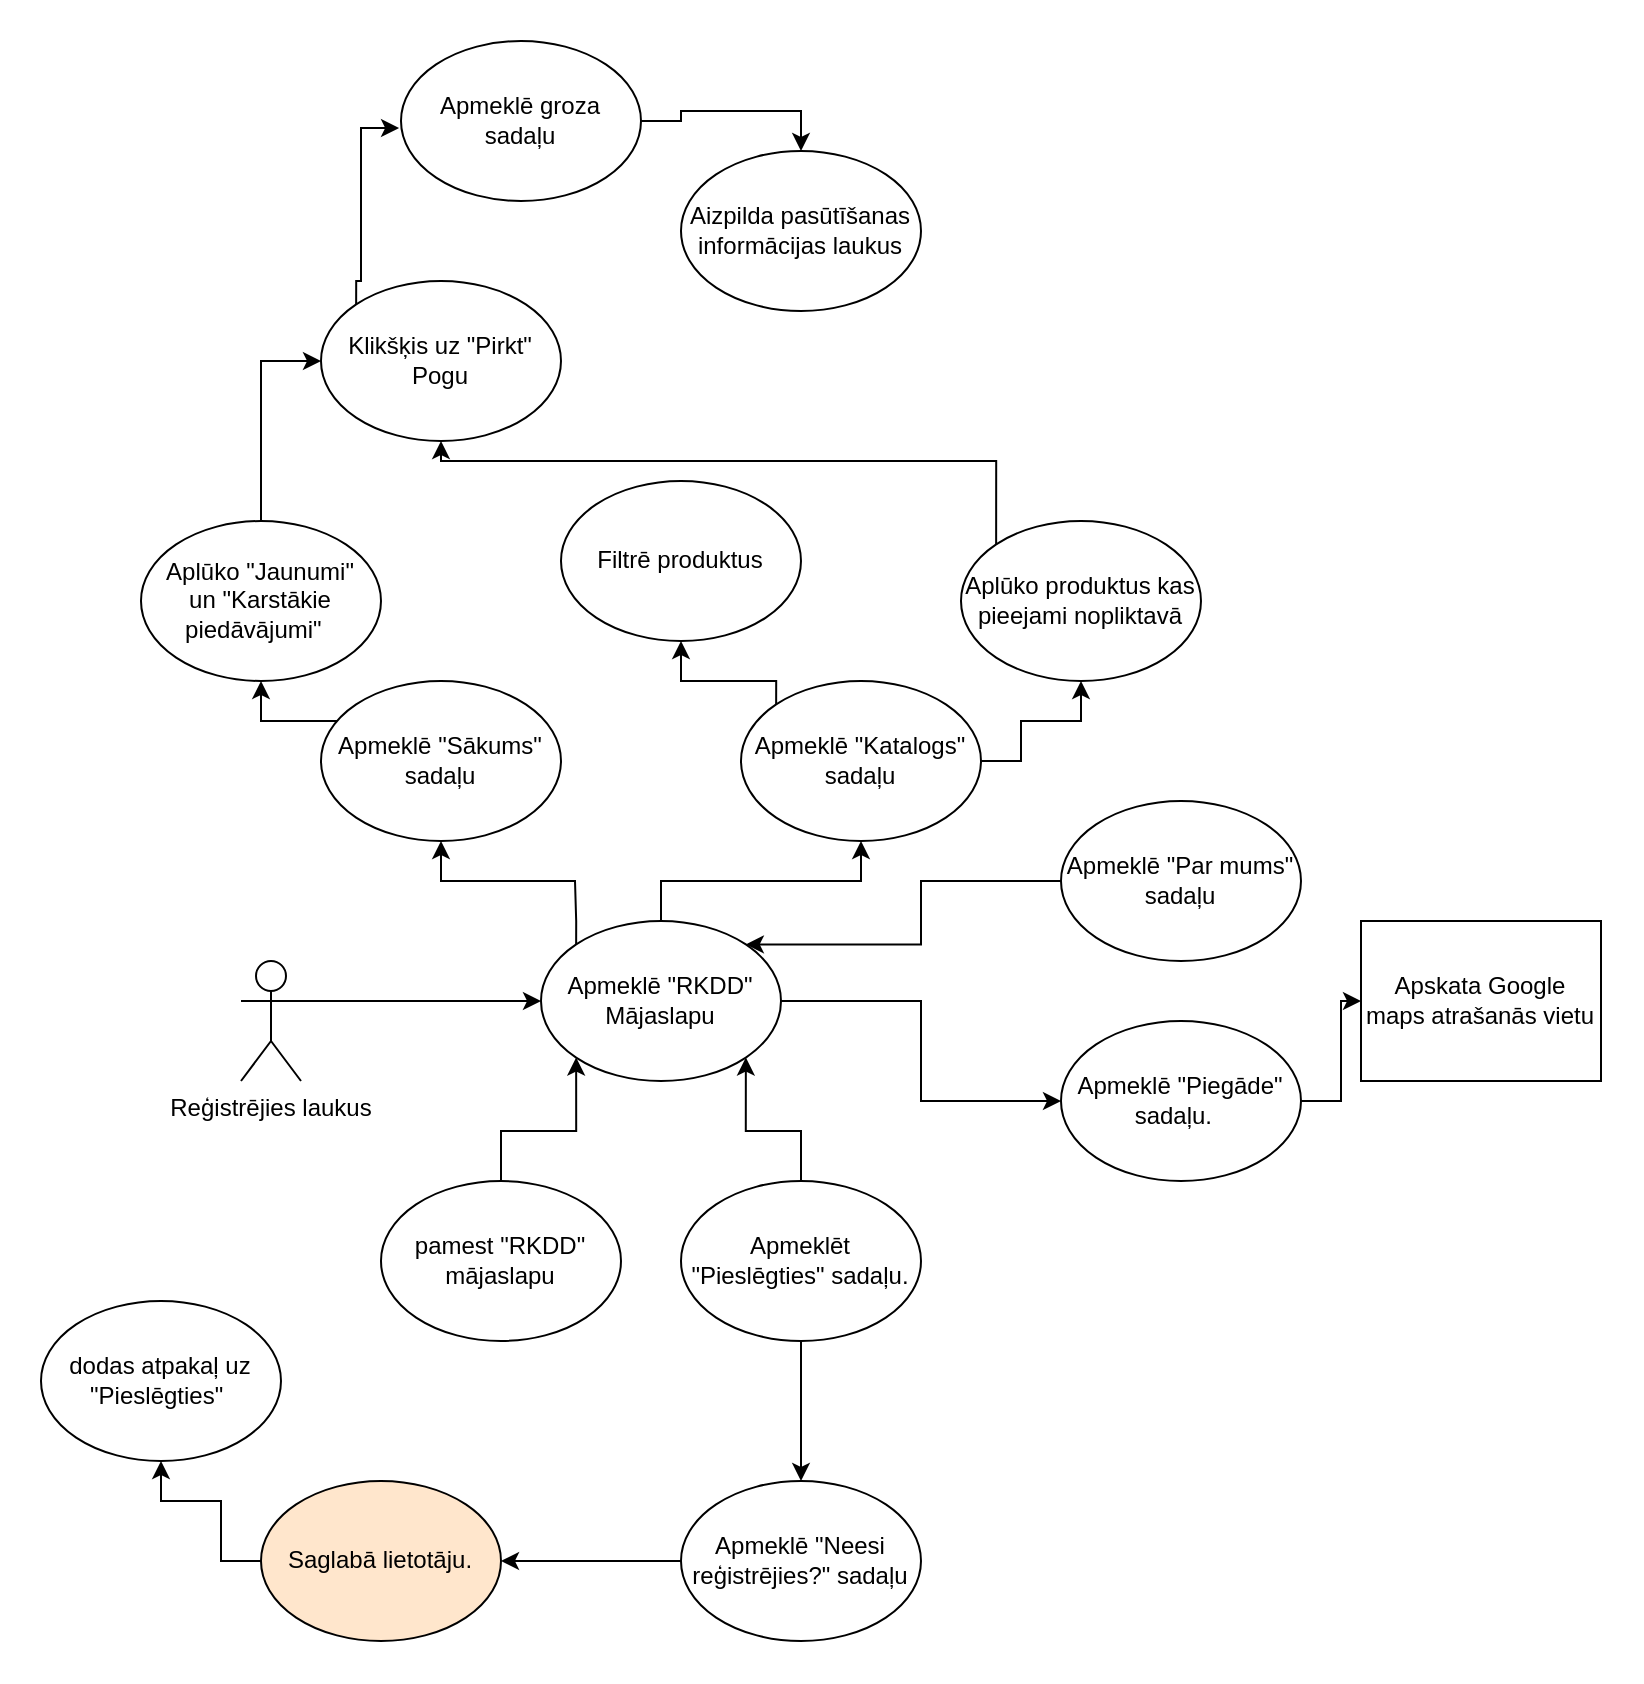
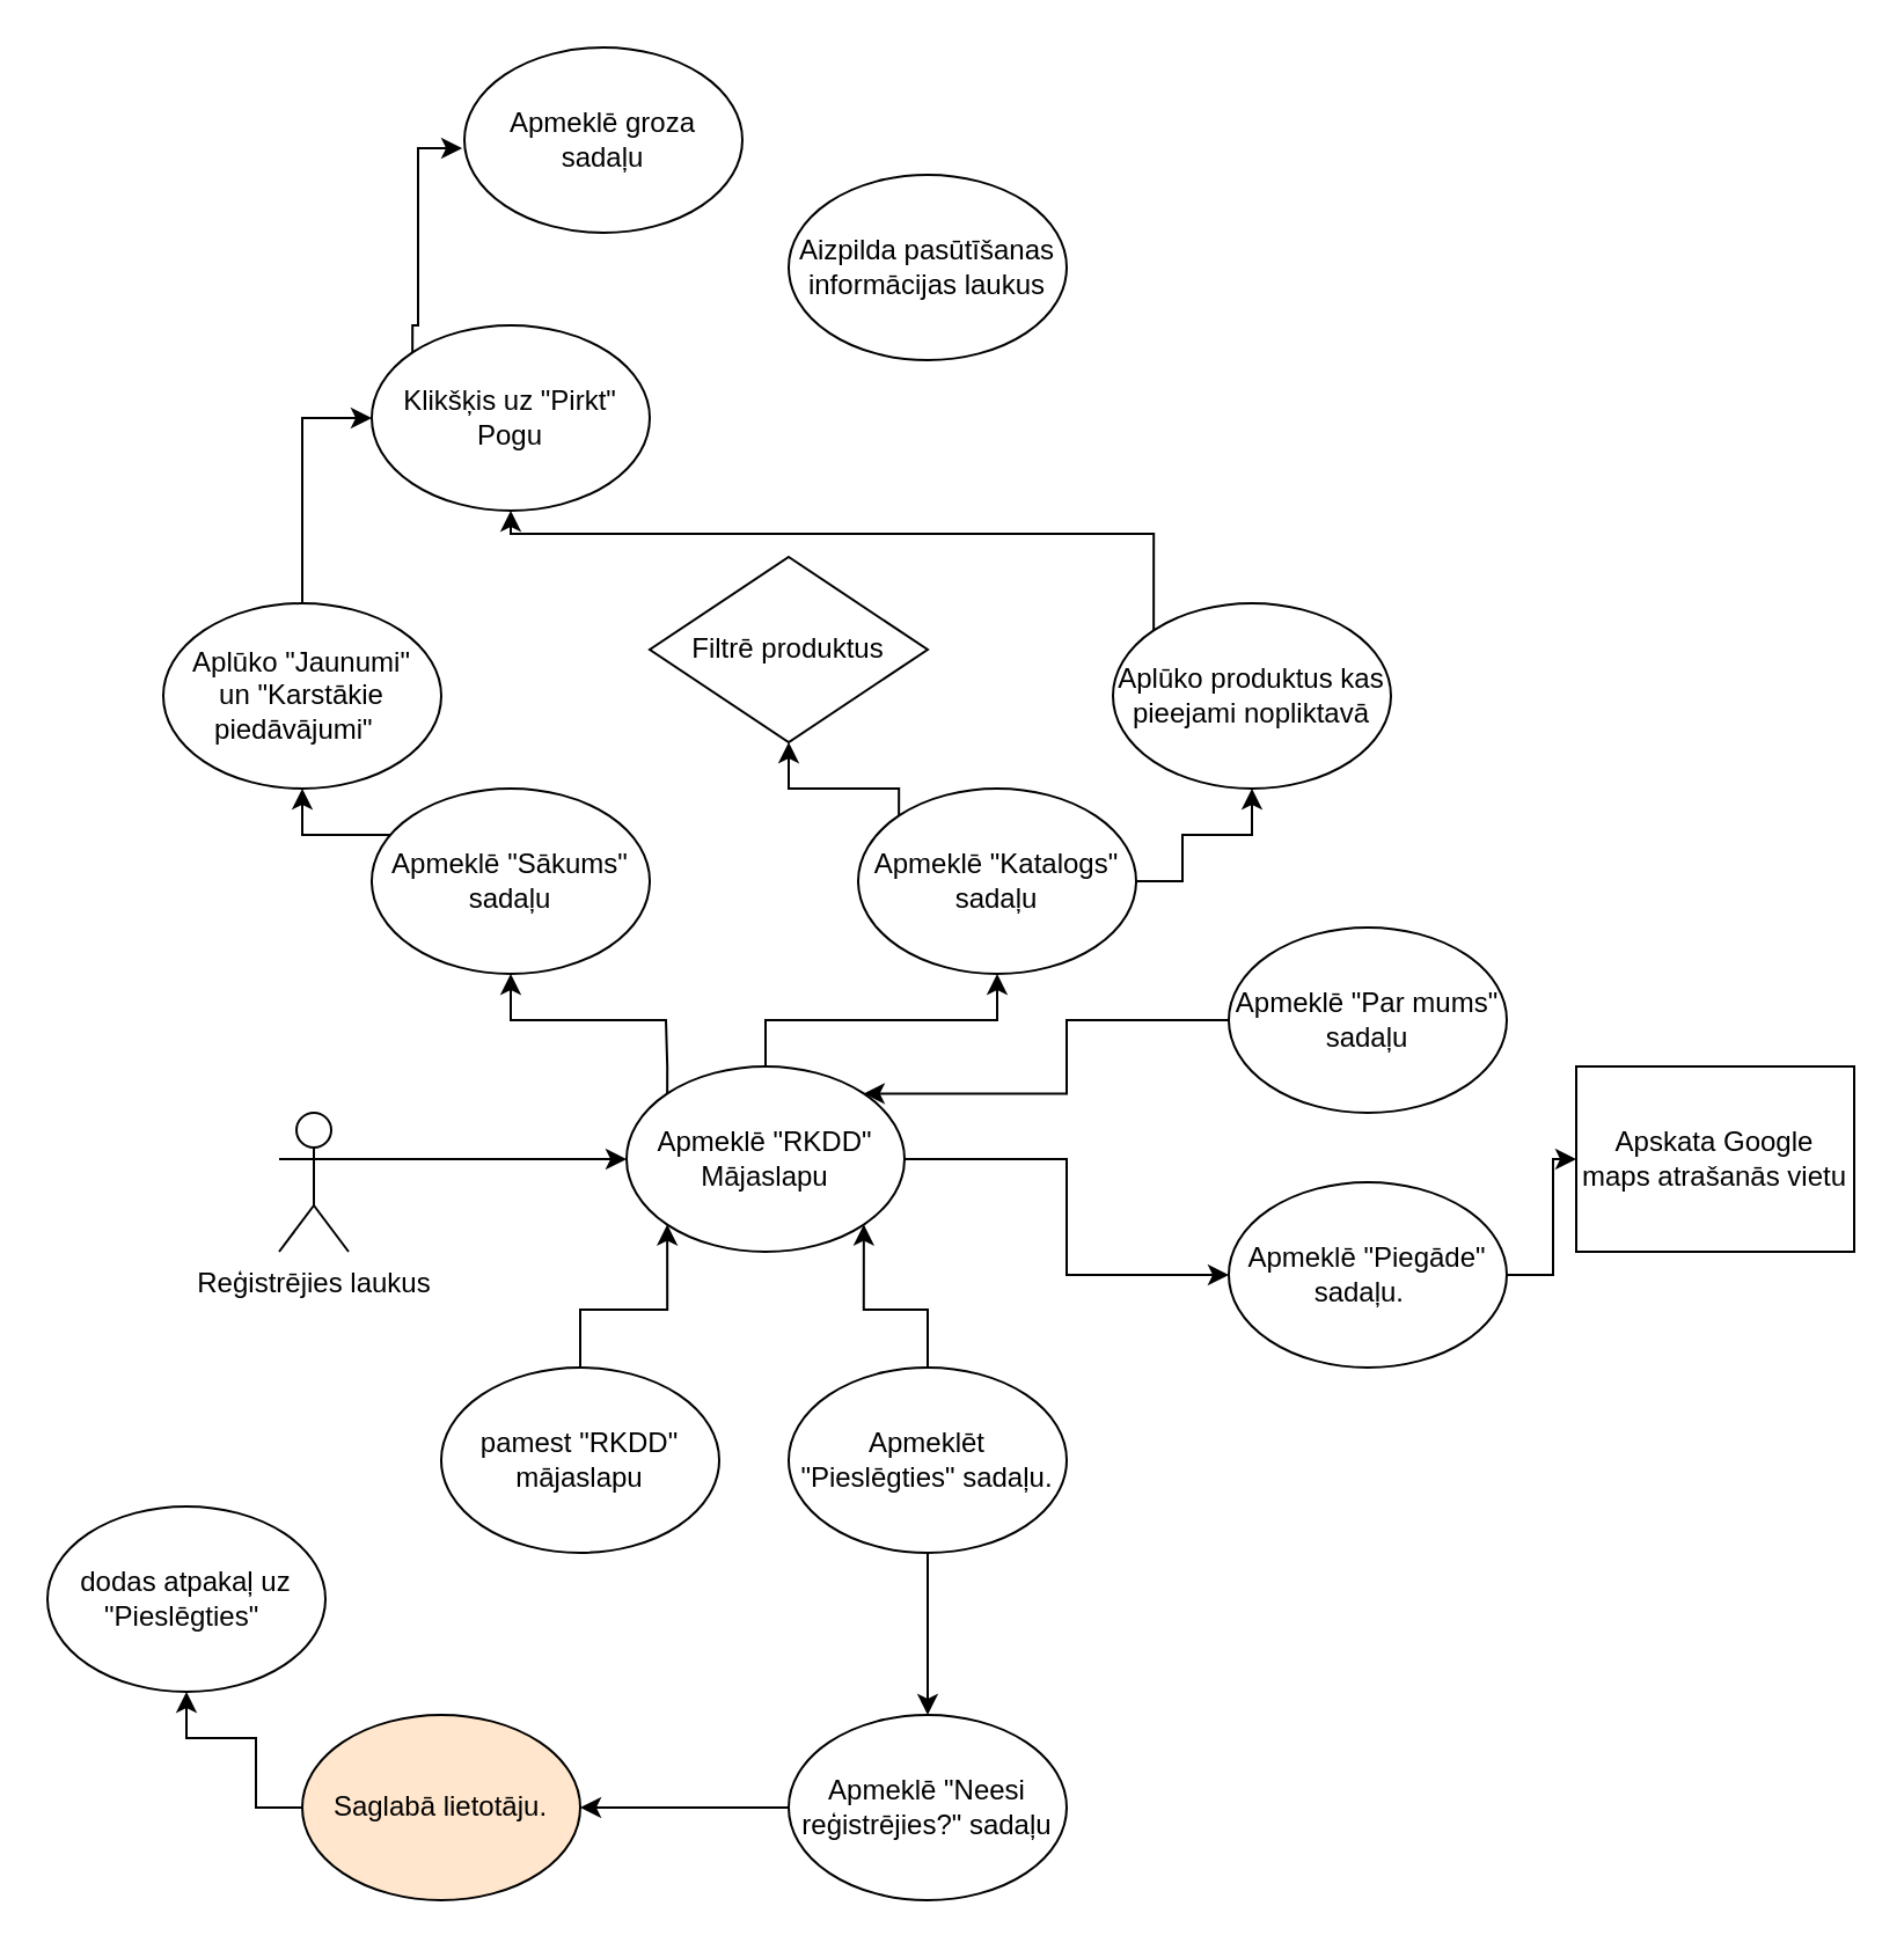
  <mxCell id="0" />
  <mxCell id="1" parent="0" />
  <mxCell id="2" style="edgeStyle=orthogonalEdgeStyle;rounded=0;orthogonalLoop=1;jettySize=auto;html=1;exitX=1;exitY=0.333;exitDx=0;exitDy=0;exitPerimeter=0;entryX=0;entryY=0.5;entryDx=0;entryDy=0;" edge="1" parent="1" source="3" target="7"><mxGeometry relative="1" as="geometry" /></mxCell>
  <mxCell id="3" value="Reģistrējies laukus" style="shape=umlActor;verticalLabelPosition=bottom;verticalAlign=top;html=1;outlineConnect=0;" vertex="1" parent="1"><mxGeometry x="120" y="480" width="30" height="60" as="geometry" /></mxCell>
  <mxCell id="4" style="edgeStyle=orthogonalEdgeStyle;rounded=0;orthogonalLoop=1;jettySize=auto;html=1;exitX=0;exitY=0;exitDx=0;exitDy=0;entryX=0.5;entryY=1;entryDx=0;entryDy=0;" edge="1" parent="1" source="7" target="9"><mxGeometry relative="1" as="geometry"><Array as="points"><mxPoint x="287" y="460" /><mxPoint x="287" y="460" /><mxPoint x="287" y="440" /><mxPoint x="220" y="440" /></Array></mxGeometry></mxCell>
  <mxCell id="5" style="edgeStyle=orthogonalEdgeStyle;rounded=0;orthogonalLoop=1;jettySize=auto;html=1;exitX=0.5;exitY=0;exitDx=0;exitDy=0;entryX=0.5;entryY=1;entryDx=0;entryDy=0;" edge="1" parent="1" source="7" target="12"><mxGeometry relative="1" as="geometry"><Array as="points"><mxPoint x="330" y="440" /><mxPoint x="430" y="440" /></Array></mxGeometry></mxCell>
  <mxCell id="6" style="edgeStyle=orthogonalEdgeStyle;rounded=0;orthogonalLoop=1;jettySize=auto;html=1;exitX=1;exitY=0.5;exitDx=0;exitDy=0;entryX=0;entryY=0.5;entryDx=0;entryDy=0;" edge="1" parent="1" source="7" target="31"><mxGeometry relative="1" as="geometry" /></mxCell>
  <mxCell id="7" value="Apmeklē &quot;RKDD&quot; Mājaslapu" style="ellipse;whiteSpace=wrap;html=1;" vertex="1" parent="1"><mxGeometry x="270" y="460" width="120" height="80" as="geometry" /></mxCell>
  <mxCell id="8" style="edgeStyle=orthogonalEdgeStyle;rounded=0;orthogonalLoop=1;jettySize=auto;html=1;exitX=0;exitY=0;exitDx=0;exitDy=0;entryX=0.5;entryY=1;entryDx=0;entryDy=0;" edge="1" parent="1" source="9" target="15"><mxGeometry relative="1" as="geometry"><Array as="points"><mxPoint x="178" y="360" /><mxPoint x="130" y="360" /></Array></mxGeometry></mxCell>
  <mxCell id="9" value="Apmeklē &quot;Sākums&quot; sadaļu" style="ellipse;whiteSpace=wrap;html=1;" vertex="1" parent="1"><mxGeometry x="160" width="120" height="80" as="geometry" y="340" /></mxCell>
  <mxCell id="10" style="edgeStyle=orthogonalEdgeStyle;rounded=0;orthogonalLoop=1;jettySize=auto;html=1;exitX=0;exitY=0;exitDx=0;exitDy=0;entryX=0.5;entryY=1;entryDx=0;entryDy=0;" edge="1" parent="1" source="12" target="13"><mxGeometry relative="1" as="geometry"><Array as="points"><mxPoint x="388" y="340" /><mxPoint x="340" y="340" /></Array></mxGeometry></mxCell>
  <mxCell id="11" style="edgeStyle=orthogonalEdgeStyle;rounded=0;orthogonalLoop=1;jettySize=auto;html=1;entryX=0.5;entryY=1;entryDx=0;entryDy=0;" edge="1" parent="1" source="12" target="17"><mxGeometry relative="1" as="geometry"><Array as="points"><mxPoint x="510" y="380" /><mxPoint x="510" y="360" /><mxPoint x="540" y="360" /></Array></mxGeometry></mxCell>
  <mxCell id="12" value="Apmeklē &quot;Katalogs&quot; sadaļu" style="ellipse;whiteSpace=wrap;html=1;" vertex="1" parent="1"><mxGeometry x="370" width="120" height="80" as="geometry" y="340" /></mxCell>
- <mxCell id="13" value="Filtrē produktus" style="ellipse;whiteSpace=wrap;html=1;" vertex="1" parent="1"><mxGeometry x="280" y="240" width="120" height="80" as="geometry" /></mxCell>
+ <mxCell id="13" value="Filtrē produktus" style="rhombus;whiteSpace=wrap;html=1;" vertex="1" parent="1"><mxGeometry x="280" y="240" width="120" height="80" as="geometry" /></mxCell>
  <mxCell id="14" style="edgeStyle=orthogonalEdgeStyle;rounded=0;orthogonalLoop=1;jettySize=auto;html=1;entryX=0;entryY=0.5;entryDx=0;entryDy=0;" edge="1" parent="1" source="15" target="34"><mxGeometry relative="1" as="geometry" /></mxCell>
  <mxCell id="15" value="Aplūko &quot;Jaunumi&quot;&lt;br&gt;un &quot;Karstākie piedāvājumi&quot;&amp;nbsp;&amp;nbsp;" style="ellipse;whiteSpace=wrap;html=1;" vertex="1" parent="1"><mxGeometry x="70" y="260" width="120" height="80" as="geometry" /></mxCell>
  <mxCell id="16" style="edgeStyle=orthogonalEdgeStyle;rounded=0;orthogonalLoop=1;jettySize=auto;html=1;exitX=0;exitY=0;exitDx=0;exitDy=0;" edge="1" parent="1" source="17" target="34"><mxGeometry relative="1" as="geometry"><Array as="points"><mxPoint x="498" y="230" /><mxPoint x="220" y="230" /></Array></mxGeometry></mxCell>
  <mxCell id="17" value="Aplūko produktus kas pieejami nopliktavā" style="ellipse;whiteSpace=wrap;html=1;" vertex="1" parent="1"><mxGeometry x="480" y="260" width="120" height="80" as="geometry" /></mxCell>
  <mxCell id="18" style="edgeStyle=orthogonalEdgeStyle;rounded=0;orthogonalLoop=1;jettySize=auto;html=1;exitX=0.5;exitY=0;exitDx=0;exitDy=0;entryX=1;entryY=1;entryDx=0;entryDy=0;" edge="1" parent="1" source="20" target="7"><mxGeometry relative="1" as="geometry" /></mxCell>
  <mxCell id="19" style="edgeStyle=orthogonalEdgeStyle;rounded=0;orthogonalLoop=1;jettySize=auto;html=1;entryX=0.5;entryY=0;entryDx=0;entryDy=0;" edge="1" parent="1" source="20" target="24"><mxGeometry relative="1" as="geometry" /></mxCell>
  <mxCell id="20" value="Apmeklēt &quot;Pieslēgties&quot; sadaļu." style="ellipse;whiteSpace=wrap;html=1;" vertex="1" parent="1"><mxGeometry x="340" y="590" width="120" height="80" as="geometry" /></mxCell>
  <mxCell id="21" style="edgeStyle=orthogonalEdgeStyle;rounded=0;orthogonalLoop=1;jettySize=auto;html=1;entryX=0;entryY=1;entryDx=0;entryDy=0;" edge="1" parent="1" source="22" target="7"><mxGeometry relative="1" as="geometry" /></mxCell>
  <mxCell id="22" value="pamest &quot;RKDD&quot; mājaslapu" style="ellipse;whiteSpace=wrap;html=1;" vertex="1" parent="1"><mxGeometry x="190" y="590" width="120" height="80" as="geometry" /></mxCell>
  <mxCell id="23" style="edgeStyle=orthogonalEdgeStyle;rounded=0;orthogonalLoop=1;jettySize=auto;html=1;exitX=0;exitY=0.5;exitDx=0;exitDy=0;entryX=1;entryY=0.5;entryDx=0;entryDy=0;" edge="1" parent="1" source="24" target="26"><mxGeometry relative="1" as="geometry" /></mxCell>
  <mxCell id="24" value="Apmeklē &quot;Neesi reģistrējies?&quot; sadaļu" style="ellipse;whiteSpace=wrap;html=1;" vertex="1" parent="1"><mxGeometry x="340" y="740" width="120" height="80" as="geometry" /></mxCell>
  <mxCell id="25" style="edgeStyle=orthogonalEdgeStyle;rounded=0;orthogonalLoop=1;jettySize=auto;html=1;entryX=0.5;entryY=1;entryDx=0;entryDy=0;" edge="1" parent="1" source="26" target="27"><mxGeometry relative="1" as="geometry"><mxPoint x="80" y="740" as="targetPoint" /><Array as="points"><mxPoint x="110" y="780" /><mxPoint x="110" y="750" /><mxPoint x="80" y="750" /></Array></mxGeometry></mxCell>
  <mxCell id="26" value="Saglabā lietotāju." style="ellipse;whiteSpace=wrap;html=1;fillColor=#ffe6cc;" vertex="1" parent="1"><mxGeometry x="130" y="740" width="120" height="80" as="geometry" /></mxCell>
  <mxCell id="27" value="dodas atpakaļ uz &quot;Pieslēgties&quot;&amp;nbsp;" style="ellipse;whiteSpace=wrap;html=1;" vertex="1" parent="1"><mxGeometry x="20" y="650" width="120" height="80" as="geometry" /></mxCell>
  <mxCell id="28" style="edgeStyle=orthogonalEdgeStyle;rounded=0;orthogonalLoop=1;jettySize=auto;html=1;exitX=0;exitY=0.5;exitDx=0;exitDy=0;entryX=1;entryY=0;entryDx=0;entryDy=0;" edge="1" parent="1" source="29" target="7"><mxGeometry relative="1" as="geometry" /></mxCell>
  <mxCell id="29" value="Apmeklē &quot;Par mums&quot; sadaļu" style="ellipse;whiteSpace=wrap;html=1;" vertex="1" parent="1"><mxGeometry x="530" y="400" width="120" height="80" as="geometry" /></mxCell>
  <mxCell id="30" style="edgeStyle=orthogonalEdgeStyle;rounded=0;orthogonalLoop=1;jettySize=auto;html=1;exitX=1;exitY=0.5;exitDx=0;exitDy=0;entryX=0;entryY=0.5;entryDx=0;entryDy=0;" edge="1" parent="1" source="31" target="32"><mxGeometry relative="1" as="geometry" /></mxCell>
  <mxCell id="31" value="Apmeklē &quot;Piegāde&quot; sadaļu.&amp;nbsp;&amp;nbsp;" style="ellipse;whiteSpace=wrap;html=1;" vertex="1" parent="1"><mxGeometry x="530" y="510" width="120" height="80" as="geometry" /></mxCell>
  <mxCell id="32" value="Apskata Google maps atrašanās vietu" style="whiteSpace=wrap;html=1;rounded=0;" vertex="1" parent="1"><mxGeometry x="680" y="460" width="120" height="80" as="geometry" /></mxCell>
  <mxCell id="33" style="edgeStyle=orthogonalEdgeStyle;rounded=0;orthogonalLoop=1;jettySize=auto;html=1;exitX=0;exitY=0;exitDx=0;exitDy=0;entryX=-0.008;entryY=0.544;entryDx=0;entryDy=0;entryPerimeter=0;" edge="1" parent="1" source="34" target="36"><mxGeometry relative="1" as="geometry"><Array as="points"><mxPoint x="178" y="140" /><mxPoint x="180" y="140" /><mxPoint x="180" y="64" /></Array></mxGeometry></mxCell>
  <mxCell id="34" value="Klikšķis uz &quot;Pirkt&quot;&lt;br&gt;Pogu" style="ellipse;whiteSpace=wrap;html=1;" vertex="1" parent="1"><mxGeometry x="160" y="140" width="120" height="80" as="geometry" /></mxCell>
- <mxCell id="35" style="edgeStyle=orthogonalEdgeStyle;rounded=0;orthogonalLoop=1;jettySize=auto;html=1;exitX=1;exitY=0.5;exitDx=0;exitDy=0;entryX=0.5;entryY=0;entryDx=0;entryDy=0;" edge="1" parent="1" source="36" target="37"><mxGeometry relative="1" as="geometry" /></mxCell>
  <mxCell id="36" value="Apmeklē groza sadaļu" style="ellipse;whiteSpace=wrap;html=1;" vertex="1" parent="1"><mxGeometry x="200" y="20" width="120" height="80" as="geometry" /></mxCell>
  <mxCell id="37" value="Aizpilda pasūtīšanas informācijas laukus" style="ellipse;whiteSpace=wrap;html=1;" vertex="1" parent="1"><mxGeometry x="340" y="75" width="120" height="80" as="geometry" /></mxCell>
